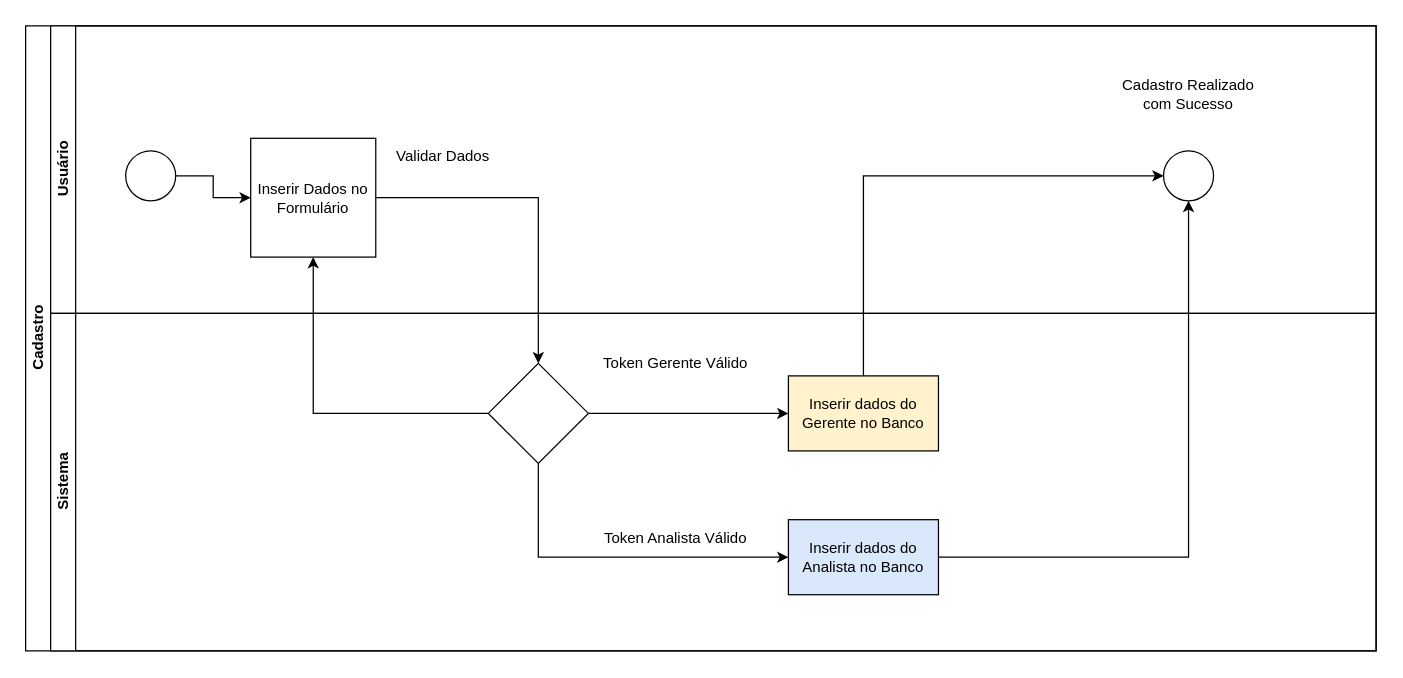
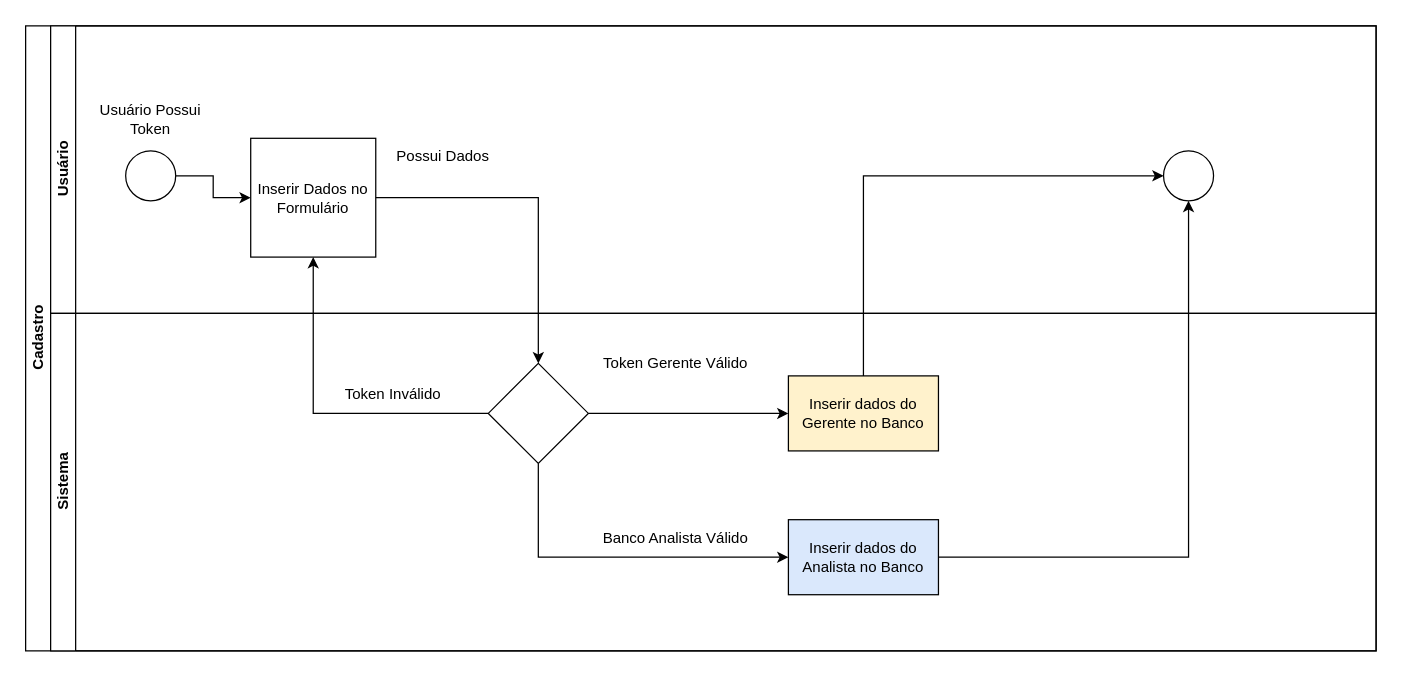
  <mxCell id="0" />
  <mxCell id="1" parent="0" />
  <mxCell id="2" value="Cadastro" style="swimlane;html=1;childLayout=stackLayout;resizeParent=1;resizeParentMax=0;horizontal=0;startSize=20;horizontalStack=0;" parent="1" vertex="1"><mxGeometry x="20" y="20" width="1080" height="500" as="geometry" /></mxCell>
  <mxCell id="3" value="Usuário" style="swimlane;html=1;startSize=20;horizontal=0;" parent="2" vertex="1"><mxGeometry x="20" width="1060" height="230" as="geometry" /></mxCell>
  <mxCell id="4" value="" style="edgeStyle=orthogonalEdgeStyle;rounded=0;orthogonalLoop=1;jettySize=auto;html=1;" parent="3" source="5" target="6" edge="1"><mxGeometry relative="1" as="geometry" /></mxCell>
  <mxCell id="5" value="" style="ellipse;whiteSpace=wrap;html=1;" parent="3" vertex="1"><mxGeometry x="60" y="100" width="40" height="40" as="geometry" /></mxCell>
  <mxCell id="6" value="Inserir Dados no Formulário" style="rounded=0;whiteSpace=wrap;html=1;fontFamily=Helvetica;fontSize=12;fontColor=#000000;align=center;" parent="3" vertex="1"><mxGeometry x="160" y="90" width="100" height="95" as="geometry" /></mxCell>
- <mxCell id="8" value="Validar Dados" style="text;html=1;align=center;verticalAlign=middle;whiteSpace=wrap;rounded=0;" parent="3" vertex="1"><mxGeometry x="274" y="90" width="80" height="30" as="geometry" /></mxCell>
+ <mxCell id="7" value="Usuário Possui Token" style="text;html=1;align=center;verticalAlign=middle;whiteSpace=wrap;rounded=0;" parent="3" vertex="1"><mxGeometry x="35" y="60" width="90" height="30" as="geometry" /></mxCell>
+ <mxCell id="8" value="Possui Dados" style="text;html=1;align=center;verticalAlign=middle;whiteSpace=wrap;rounded=0;" parent="3" vertex="1"><mxGeometry x="274" y="90" width="80" height="30" as="geometry" /></mxCell>
  <mxCell id="9" value="" style="ellipse;whiteSpace=wrap;html=1;" parent="3" vertex="1"><mxGeometry x="890" y="100" width="40" height="40" as="geometry" /></mxCell>
- <mxCell id="10" value="Cadastro Realizado com Sucesso" style="text;html=1;align=center;verticalAlign=middle;whiteSpace=wrap;rounded=0;" parent="3" vertex="1"><mxGeometry x="850" y="40" width="120" height="30" as="geometry" /></mxCell>
  <mxCell id="11" value="" style="edgeStyle=orthogonalEdgeStyle;rounded=0;orthogonalLoop=1;jettySize=auto;html=1;" parent="2" source="6" target="16" edge="1"><mxGeometry relative="1" as="geometry" /></mxCell>
  <mxCell id="12" style="edgeStyle=orthogonalEdgeStyle;rounded=0;orthogonalLoop=1;jettySize=auto;html=1;entryX=0.5;entryY=1;entryDx=0;entryDy=0;" parent="2" source="16" target="6" edge="1"><mxGeometry relative="1" as="geometry" /></mxCell>
  <mxCell id="13" value="Sistema" style="swimlane;html=1;startSize=20;horizontal=0;" parent="2" vertex="1"><mxGeometry x="20" y="230" width="1060" height="270" as="geometry" /></mxCell>
  <mxCell id="14" value="" style="edgeStyle=orthogonalEdgeStyle;rounded=0;orthogonalLoop=1;jettySize=auto;html=1;" parent="13" source="16" target="18" edge="1"><mxGeometry relative="1" as="geometry" /></mxCell>
  <mxCell id="15" style="edgeStyle=orthogonalEdgeStyle;rounded=0;orthogonalLoop=1;jettySize=auto;html=1;exitX=0.5;exitY=1;exitDx=0;exitDy=0;entryX=0;entryY=0.5;entryDx=0;entryDy=0;" parent="13" source="16" target="19" edge="1"><mxGeometry relative="1" as="geometry" /></mxCell>
  <mxCell id="16" value="" style="rhombus;whiteSpace=wrap;html=1;fontColor=#000000;rounded=0;" parent="13" vertex="1"><mxGeometry x="350" y="40" width="80" height="80" as="geometry" /></mxCell>
+ <mxCell id="17" value="Token Inválido" style="text;html=1;align=center;verticalAlign=middle;whiteSpace=wrap;rounded=0;" parent="13" vertex="1"><mxGeometry x="234" y="50" width="80" height="30" as="geometry" /></mxCell>
  <mxCell id="18" value="Inserir dados do Gerente no Banco" style="whiteSpace=wrap;html=1;fontColor=#000000;rounded=0;fillColor=#fff2cc;" parent="13" vertex="1"><mxGeometry x="590" y="50" width="120" height="60" as="geometry" /></mxCell>
  <mxCell id="19" value="Inserir dados do Analista no Banco" style="whiteSpace=wrap;html=1;fontColor=#000000;rounded=0;fillColor=#dae8fc;" parent="13" vertex="1"><mxGeometry x="590" y="165" width="120" height="60" as="geometry" /></mxCell>
  <mxCell id="20" value="Token Gerente Válido" style="text;html=1;align=center;verticalAlign=middle;whiteSpace=wrap;rounded=0;" parent="13" vertex="1"><mxGeometry x="440" y="25" width="120" height="30" as="geometry" /></mxCell>
- <mxCell id="21" value="Token Analista Válido" style="text;html=1;align=center;verticalAlign=middle;whiteSpace=wrap;rounded=0;" parent="13" vertex="1"><mxGeometry x="440" y="165" width="120" height="30" as="geometry" /></mxCell>
+ <mxCell id="21" value="Banco Analista Válido" style="text;html=1;align=center;verticalAlign=middle;whiteSpace=wrap;rounded=0;" parent="13" vertex="1"><mxGeometry x="440" y="165" width="120" height="30" as="geometry" /></mxCell>
  <mxCell id="22" style="edgeStyle=orthogonalEdgeStyle;rounded=0;orthogonalLoop=1;jettySize=auto;html=1;exitX=0.5;exitY=0;exitDx=0;exitDy=0;entryX=0;entryY=0.5;entryDx=0;entryDy=0;" parent="2" source="18" target="9" edge="1"><mxGeometry relative="1" as="geometry" /></mxCell>
  <mxCell id="23" style="edgeStyle=orthogonalEdgeStyle;rounded=0;orthogonalLoop=1;jettySize=auto;html=1;exitX=1;exitY=0.5;exitDx=0;exitDy=0;entryX=0.5;entryY=1;entryDx=0;entryDy=0;" parent="2" source="19" target="9" edge="1"><mxGeometry relative="1" as="geometry" /></mxCell>
